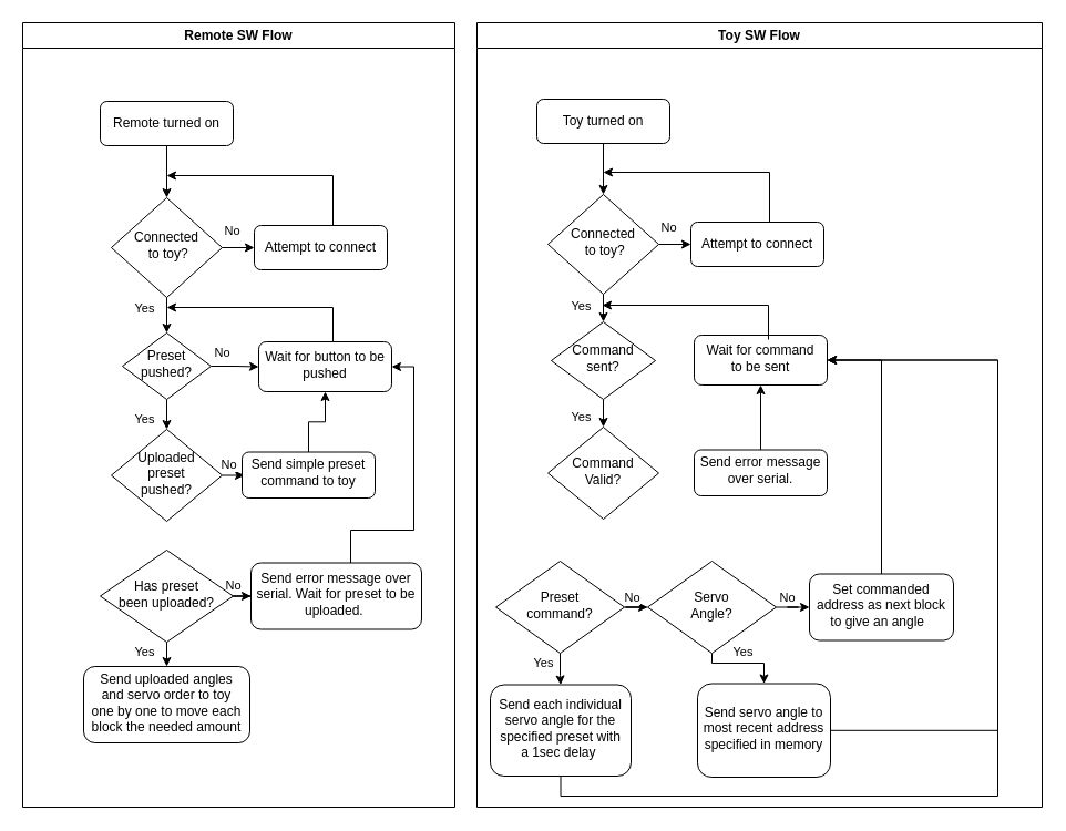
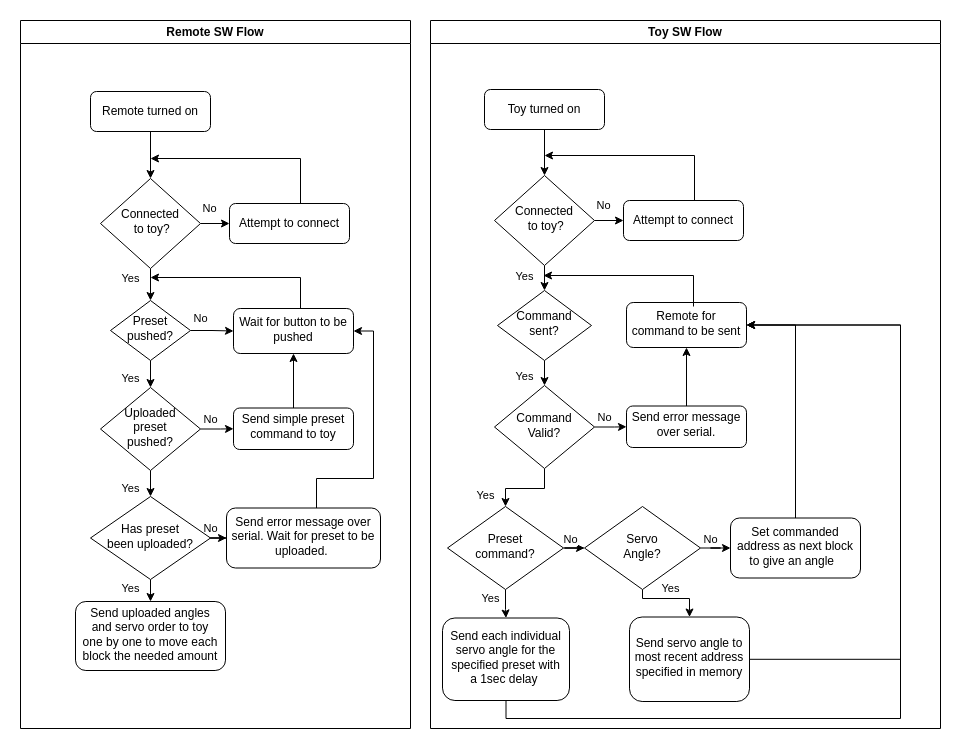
  <mxCell id="0" />
  <mxCell id="1" parent="0" />
  <mxCell id="2" value="" style="edgeStyle=orthogonalEdgeStyle;rounded=0;orthogonalLoop=1;jettySize=auto;html=1;" parent="1" source="3" target="6" edge="1"><mxGeometry relative="1" as="geometry" /></mxCell>
  <mxCell id="3" value="Remote turned on" style="rounded=1;whiteSpace=wrap;html=1;" parent="1" vertex="1"><mxGeometry x="90" y="91" width="120" height="40" as="geometry" /></mxCell>
  <mxCell id="4" value="No" style="edgeStyle=orthogonalEdgeStyle;rounded=0;orthogonalLoop=1;jettySize=auto;html=1;" parent="1" source="6" target="7" edge="1"><mxGeometry x="0.217" y="15" relative="1" as="geometry"><mxPoint as="offset" /></mxGeometry></mxCell>
  <mxCell id="5" value="Yes" style="edgeStyle=orthogonalEdgeStyle;rounded=0;orthogonalLoop=1;jettySize=auto;html=1;" parent="1" source="6" target="11" edge="1"><mxGeometry x="-0.583" y="-20" relative="1" as="geometry"><mxPoint as="offset" /></mxGeometry></mxCell>
  <mxCell id="6" value="Connected&lt;br&gt;&amp;nbsp;to toy?" style="rhombus;whiteSpace=wrap;html=1;shadow=0;fontFamily=Helvetica;fontSize=12;align=center;strokeWidth=1;spacing=6;spacingTop=-4;" parent="1" vertex="1"><mxGeometry x="100" y="178" width="100" height="90" as="geometry" /></mxCell>
  <mxCell id="7" value="Attempt to connect" style="rounded=1;whiteSpace=wrap;html=1;fontSize=12;glass=0;strokeWidth=1;shadow=0;" parent="1" vertex="1"><mxGeometry x="229" y="203" width="120" height="40" as="geometry" /></mxCell>
  <mxCell id="8" value="Remote SW Flow" style="swimlane;whiteSpace=wrap;html=1;" parent="1" vertex="1"><mxGeometry x="20" y="20" width="390" height="708" as="geometry" /></mxCell>
  <mxCell id="9" value="No" style="edgeStyle=orthogonalEdgeStyle;rounded=0;orthogonalLoop=1;jettySize=auto;html=1;" parent="8" source="11" target="13" edge="1"><mxGeometry x="-0.524" y="12" relative="1" as="geometry"><mxPoint as="offset" /></mxGeometry></mxCell>
  <mxCell id="10" value="Yes&lt;br&gt;" style="edgeStyle=orthogonalEdgeStyle;rounded=0;orthogonalLoop=1;jettySize=auto;html=1;" parent="8" source="11" target="16" edge="1"><mxGeometry x="0.66" y="-20" relative="1" as="geometry"><mxPoint as="offset" /></mxGeometry></mxCell>
  <mxCell id="11" value="Preset pushed?" style="rhombus;whiteSpace=wrap;html=1;shadow=0;fontFamily=Helvetica;fontSize=12;align=center;strokeWidth=1;spacing=6;spacingTop=-4;" parent="8" vertex="1"><mxGeometry x="90" y="280" width="80" height="60" as="geometry" /></mxCell>
  <mxCell id="12" value="" style="edgeStyle=orthogonalEdgeStyle;rounded=0;orthogonalLoop=1;jettySize=auto;html=1;" parent="8" edge="1"><mxGeometry relative="1" as="geometry"><mxPoint x="265" y="183" as="sourcePoint" /><mxPoint x="130" y="138" as="targetPoint" /><Array as="points"><mxPoint x="280" y="183" /><mxPoint x="280" y="138" /></Array></mxGeometry></mxCell>
  <mxCell id="13" value="Wait for button to be pushed" style="rounded=1;whiteSpace=wrap;html=1;shadow=0;strokeWidth=1;spacing=6;spacingTop=-4;" parent="8" vertex="1"><mxGeometry x="213" y="288" width="120" height="45" as="geometry" /></mxCell>
  <mxCell id="14" value="No" style="edgeStyle=orthogonalEdgeStyle;rounded=0;orthogonalLoop=1;jettySize=auto;html=1;" parent="8" source="16" target="18" edge="1"><mxGeometry x="-0.398" y="10" relative="1" as="geometry"><mxPoint as="offset" /></mxGeometry></mxCell>
+ <mxCell id="15" value="Yes" style="edgeStyle=orthogonalEdgeStyle;rounded=0;orthogonalLoop=1;jettySize=auto;html=1;" parent="8" source="16" target="21" edge="1"><mxGeometry x="0.704" y="-20" relative="1" as="geometry"><mxPoint as="offset" /></mxGeometry></mxCell>
  <mxCell id="16" value="Uploaded &lt;br&gt;preset &lt;br&gt;pushed?" style="rhombus;whiteSpace=wrap;html=1;shadow=0;fontFamily=Helvetica;fontSize=12;align=center;strokeWidth=1;spacing=6;spacingTop=-4;" parent="8" vertex="1"><mxGeometry x="80" y="367" width="100" height="83" as="geometry" /></mxCell>
  <mxCell id="17" value="" style="edgeStyle=orthogonalEdgeStyle;rounded=0;orthogonalLoop=1;jettySize=auto;html=1;" parent="8" source="18" target="13" edge="1"><mxGeometry relative="1" as="geometry" /></mxCell>
- <mxCell id="18" value="Send simple preset command to toy" style="rounded=1;whiteSpace=wrap;html=1;shadow=0;strokeWidth=1;spacing=6;spacingTop=-4;" parent="8" vertex="1"><mxGeometry x="198" y="387.5" width="120" height="41.5" as="geometry" /></mxCell>
+ <mxCell id="18" value="Send simple preset command to toy" style="rounded=1;whiteSpace=wrap;html=1;shadow=0;strokeWidth=1;spacing=6;spacingTop=-4;" parent="8" vertex="1"><mxGeometry x="213" y="387.5" width="120" height="41.5" as="geometry" /></mxCell>
  <mxCell id="19" value="No&lt;br&gt;" style="edgeStyle=orthogonalEdgeStyle;rounded=0;orthogonalLoop=1;jettySize=auto;html=1;" parent="8" source="21" target="23" edge="1"><mxGeometry x="0.5" y="10" relative="1" as="geometry"><mxPoint as="offset" /></mxGeometry></mxCell>
  <mxCell id="20" value="Yes" style="edgeStyle=orthogonalEdgeStyle;rounded=0;orthogonalLoop=1;jettySize=auto;html=1;" parent="8" source="21" target="24" edge="1"><mxGeometry x="0.552" y="-20" relative="1" as="geometry"><mxPoint as="offset" /></mxGeometry></mxCell>
  <mxCell id="21" value="Has preset &lt;br&gt;been uploaded?" style="rhombus;whiteSpace=wrap;html=1;shadow=0;fontFamily=Helvetica;fontSize=12;align=center;strokeWidth=1;spacing=6;spacingTop=-4;" parent="8" vertex="1"><mxGeometry x="70" y="476" width="120" height="83" as="geometry" /></mxCell>
  <mxCell id="22" value="" style="edgeStyle=orthogonalEdgeStyle;rounded=0;orthogonalLoop=1;jettySize=auto;html=1;entryX=1;entryY=0.5;entryDx=0;entryDy=0;" parent="8" source="23" target="13" edge="1"><mxGeometry relative="1" as="geometry"><Array as="points"><mxPoint x="296" y="458" /><mxPoint x="353" y="458" /><mxPoint x="353" y="310" /></Array></mxGeometry></mxCell>
  <mxCell id="23" value="Send error message over serial. Wait for preset to be uploaded.&amp;nbsp;" style="rounded=1;whiteSpace=wrap;html=1;shadow=0;strokeWidth=1;spacing=6;spacingTop=-4;" parent="8" vertex="1"><mxGeometry x="206" y="487.5" width="154" height="60" as="geometry" /></mxCell>
  <mxCell id="24" value="Send uploaded angles and servo order to toy one by one to move each block the needed amount" style="rounded=1;whiteSpace=wrap;html=1;shadow=0;strokeWidth=1;spacing=6;spacingTop=-4;" parent="8" vertex="1"><mxGeometry x="55" y="581" width="150" height="69" as="geometry" /></mxCell>
  <mxCell id="25" value="" style="edgeStyle=orthogonalEdgeStyle;rounded=0;orthogonalLoop=1;jettySize=auto;html=1;" parent="1" edge="1"><mxGeometry relative="1" as="geometry"><mxPoint x="300" y="308" as="sourcePoint" /><mxPoint x="150" y="277" as="targetPoint" /><Array as="points"><mxPoint x="300" y="277" /></Array></mxGeometry></mxCell>
  <mxCell id="26" value="Toy SW Flow" style="swimlane;whiteSpace=wrap;html=1;" parent="1" vertex="1"><mxGeometry x="430" y="20" width="510" height="708" as="geometry" /></mxCell>
  <mxCell id="27" value="No" style="edgeStyle=orthogonalEdgeStyle;rounded=0;orthogonalLoop=1;jettySize=auto;html=1;" edge="1" parent="26" source="29" target="30"><mxGeometry x="0.2" y="9" relative="1" as="geometry"><mxPoint as="offset" /></mxGeometry></mxCell>
  <mxCell id="28" value="Yes" style="edgeStyle=orthogonalEdgeStyle;rounded=0;orthogonalLoop=1;jettySize=auto;html=1;" edge="1" parent="26" source="29" target="32"><mxGeometry x="-0.007" y="10" relative="1" as="geometry"><Array as="points"><mxPoint x="212" y="578" /><mxPoint x="259" y="578" /></Array><mxPoint as="offset" /></mxGeometry></mxCell>
  <mxCell id="29" value="Servo&lt;br&gt;Angle?" style="rhombus;whiteSpace=wrap;html=1;shadow=0;fontFamily=Helvetica;fontSize=12;align=center;strokeWidth=1;spacing=6;spacingTop=-4;" parent="26" vertex="1"><mxGeometry x="154" y="486" width="116" height="83" as="geometry" /></mxCell>
  <mxCell id="30" value="Set commanded address as next block to give an angle&amp;nbsp;&amp;nbsp;" style="rounded=1;whiteSpace=wrap;html=1;shadow=0;strokeWidth=1;spacing=6;spacingTop=-4;" vertex="1" parent="26"><mxGeometry x="300" y="497.5" width="130" height="60" as="geometry" /></mxCell>
  <mxCell id="31" value="Send each individual servo angle for the specified preset with a 1sec delay&amp;nbsp;" style="rounded=1;whiteSpace=wrap;html=1;shadow=0;strokeWidth=1;spacing=6;spacingTop=-4;" vertex="1" parent="26"><mxGeometry x="12" y="597.5" width="127" height="82.5" as="geometry" /></mxCell>
  <mxCell id="32" value="Send servo angle to most recent address specified in memory" style="rounded=1;whiteSpace=wrap;html=1;shadow=0;strokeWidth=1;spacing=6;spacingTop=-4;" vertex="1" parent="26"><mxGeometry x="199" y="596.5" width="120" height="84.5" as="geometry" /></mxCell>
  <mxCell id="33" value="" style="edgeStyle=orthogonalEdgeStyle;rounded=0;orthogonalLoop=1;jettySize=auto;html=1;" parent="1" source="34" target="37" edge="1"><mxGeometry relative="1" as="geometry" /></mxCell>
  <mxCell id="34" value="Toy turned on" style="rounded=1;whiteSpace=wrap;html=1;" parent="1" vertex="1"><mxGeometry x="484" y="89" width="120" height="40" as="geometry" /></mxCell>
  <mxCell id="35" value="No" style="edgeStyle=orthogonalEdgeStyle;rounded=0;orthogonalLoop=1;jettySize=auto;html=1;" parent="1" source="37" target="38" edge="1"><mxGeometry x="0.217" y="15" relative="1" as="geometry"><mxPoint as="offset" /></mxGeometry></mxCell>
  <mxCell id="36" value="Yes" style="edgeStyle=orthogonalEdgeStyle;rounded=0;orthogonalLoop=1;jettySize=auto;html=1;entryX=0.5;entryY=0;entryDx=0;entryDy=0;" parent="1" source="37" target="41" edge="1"><mxGeometry x="-0.583" y="-20" relative="1" as="geometry"><mxPoint x="544" y="297" as="targetPoint" /><mxPoint as="offset" /></mxGeometry></mxCell>
  <mxCell id="37" value="Connected&lt;br&gt;&amp;nbsp;to toy?" style="rhombus;whiteSpace=wrap;html=1;shadow=0;fontFamily=Helvetica;fontSize=12;align=center;strokeWidth=1;spacing=6;spacingTop=-4;" parent="1" vertex="1"><mxGeometry x="494" y="175" width="100" height="90" as="geometry" /></mxCell>
  <mxCell id="38" value="Attempt to connect" style="rounded=1;whiteSpace=wrap;html=1;fontSize=12;glass=0;strokeWidth=1;shadow=0;" parent="1" vertex="1"><mxGeometry x="623" y="200" width="120" height="40" as="geometry" /></mxCell>
  <mxCell id="39" value="" style="edgeStyle=orthogonalEdgeStyle;rounded=0;orthogonalLoop=1;jettySize=auto;html=1;" parent="1" edge="1"><mxGeometry relative="1" as="geometry"><mxPoint x="679" y="200" as="sourcePoint" /><mxPoint x="544" y="155" as="targetPoint" /><Array as="points"><mxPoint x="694" y="200" /><mxPoint x="694" y="155" /></Array></mxGeometry></mxCell>
  <mxCell id="40" value="Yes&lt;br&gt;" style="edgeStyle=orthogonalEdgeStyle;rounded=0;orthogonalLoop=1;jettySize=auto;html=1;" parent="1" source="41" target="45" edge="1"><mxGeometry x="0.66" y="-20" relative="1" as="geometry"><mxPoint as="offset" /></mxGeometry></mxCell>
  <mxCell id="41" value="Command sent?" style="rhombus;whiteSpace=wrap;html=1;shadow=0;fontFamily=Helvetica;fontSize=12;align=center;strokeWidth=1;spacing=6;spacingTop=-4;" parent="1" vertex="1"><mxGeometry x="497" y="290" width="94" height="70" as="geometry" /></mxCell>
- <mxCell id="42" value="Wait for command to be sent" style="rounded=1;whiteSpace=wrap;html=1;shadow=0;strokeWidth=1;spacing=6;spacingTop=-4;" parent="1" vertex="1"><mxGeometry x="626" y="302" width="120" height="45" as="geometry" /></mxCell>
+ <mxCell id="42" value="Remote for command to be sent" style="rounded=1;whiteSpace=wrap;html=1;shadow=0;strokeWidth=1;spacing=6;spacingTop=-4;" parent="1" vertex="1"><mxGeometry x="626" y="302" width="120" height="45" as="geometry" /></mxCell>
+ <mxCell id="43" value="No" style="edgeStyle=orthogonalEdgeStyle;rounded=0;orthogonalLoop=1;jettySize=auto;html=1;" parent="1" source="45" target="47" edge="1"><mxGeometry x="-0.398" y="10" relative="1" as="geometry"><mxPoint as="offset" /></mxGeometry></mxCell>
+ <mxCell id="44" value="Yes" style="edgeStyle=orthogonalEdgeStyle;rounded=0;orthogonalLoop=1;jettySize=auto;html=1;" parent="1" source="45" target="50" edge="1"><mxGeometry x="0.704" y="-20" relative="1" as="geometry"><mxPoint as="offset" /></mxGeometry></mxCell>
  <mxCell id="45" value="Command&lt;br&gt;Valid?" style="rhombus;whiteSpace=wrap;html=1;shadow=0;fontFamily=Helvetica;fontSize=12;align=center;strokeWidth=1;spacing=6;spacingTop=-4;" parent="1" vertex="1"><mxGeometry x="494" y="385" width="100" height="83" as="geometry" /></mxCell>
  <mxCell id="46" value="" style="edgeStyle=orthogonalEdgeStyle;rounded=0;orthogonalLoop=1;jettySize=auto;html=1;" parent="1" source="47" target="42" edge="1"><mxGeometry relative="1" as="geometry" /></mxCell>
  <mxCell id="47" value="Send error message over serial." style="rounded=1;whiteSpace=wrap;html=1;shadow=0;strokeWidth=1;spacing=6;spacingTop=-4;" parent="1" vertex="1"><mxGeometry x="626" y="405.5" width="120" height="41.5" as="geometry" /></mxCell>
  <mxCell id="48" value="No" style="edgeStyle=orthogonalEdgeStyle;rounded=0;orthogonalLoop=1;jettySize=auto;html=1;" parent="1" source="50" target="29" edge="1"><mxGeometry x="0.525" y="9" relative="1" as="geometry"><mxPoint as="offset" /></mxGeometry></mxCell>
  <mxCell id="49" value="Yes" style="edgeStyle=orthogonalEdgeStyle;rounded=0;orthogonalLoop=1;jettySize=auto;html=1;" edge="1" parent="1" source="50" target="31"><mxGeometry x="-0.38" y="-15" relative="1" as="geometry"><mxPoint as="offset" /></mxGeometry></mxCell>
  <mxCell id="50" value="Preset &lt;br&gt;command?" style="rhombus;whiteSpace=wrap;html=1;shadow=0;fontFamily=Helvetica;fontSize=12;align=center;strokeWidth=1;spacing=6;spacingTop=-4;" parent="1" vertex="1"><mxGeometry x="447" y="506" width="116" height="83" as="geometry" /></mxCell>
  <mxCell id="51" value="" style="edgeStyle=orthogonalEdgeStyle;rounded=0;orthogonalLoop=1;jettySize=auto;html=1;" parent="1" edge="1"><mxGeometry relative="1" as="geometry"><mxPoint x="693" y="306" as="sourcePoint" /><mxPoint x="543" y="275" as="targetPoint" /><Array as="points"><mxPoint x="693" y="275" /></Array></mxGeometry></mxCell>
  <mxCell id="52" value="" style="edgeStyle=orthogonalEdgeStyle;rounded=0;orthogonalLoop=1;jettySize=auto;html=1;entryX=1;entryY=0.5;entryDx=0;entryDy=0;" edge="1" parent="1" source="30" target="42"><mxGeometry relative="1" as="geometry"><mxPoint x="805" y="407.5" as="targetPoint" /></mxGeometry></mxCell>
  <mxCell id="53" value="" style="edgeStyle=orthogonalEdgeStyle;rounded=0;orthogonalLoop=1;jettySize=auto;html=1;entryX=1;entryY=0.5;entryDx=0;entryDy=0;" edge="1" parent="1" source="32" target="42"><mxGeometry relative="1" as="geometry"><mxPoint x="890" y="468" as="targetPoint" /><Array as="points"><mxPoint x="900" y="659" /><mxPoint x="900" y="324" /></Array></mxGeometry></mxCell>
  <mxCell id="54" value="" style="edgeStyle=orthogonalEdgeStyle;rounded=0;orthogonalLoop=1;jettySize=auto;html=1;entryX=1;entryY=0.5;entryDx=0;entryDy=0;" edge="1" parent="1" source="31" target="42"><mxGeometry relative="1" as="geometry"><mxPoint x="505.5" y="821.25" as="targetPoint" /><Array as="points"><mxPoint x="506" y="718" /><mxPoint x="900" y="718" /><mxPoint x="900" y="324" /></Array></mxGeometry></mxCell>
